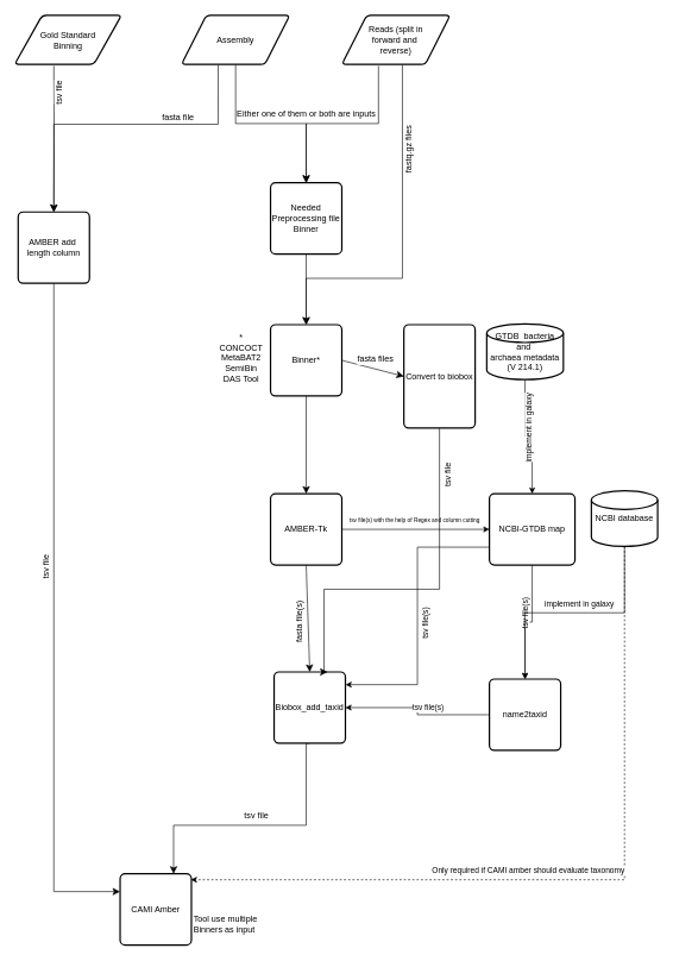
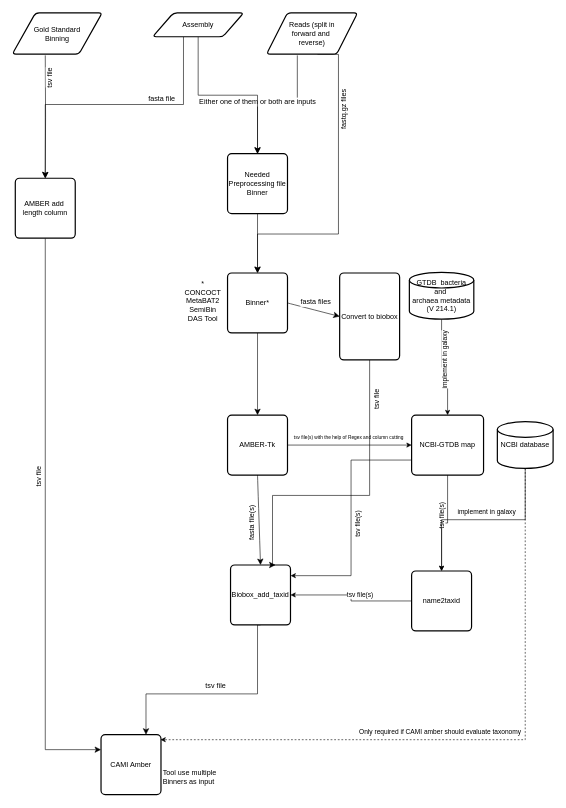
  <mxCell id="0" />
  <mxCell id="1" parent="0" />
  <mxCell id="2" value="tsv file" style="edgeStyle=orthogonalEdgeStyle;rounded=0;orthogonalLoop=1;jettySize=auto;html=1;entryX=0.5;entryY=0;entryDx=0;entryDy=0;fontSize=12;startSize=8;endSize=8;horizontal=0;" parent="1" target="11" edge="1"><mxGeometry x="-0.63" y="8" relative="1" as="geometry"><mxPoint x="75" y="91" as="sourcePoint" /><mxPoint as="offset" /></mxGeometry></mxCell>
  <mxCell id="3" value="Gold Standard&lt;div&gt;Binning&lt;/div&gt;" style="shape=parallelogram;html=1;strokeWidth=2;perimeter=parallelogramPerimeter;whiteSpace=wrap;rounded=1;arcSize=12;size=0.259;" parent="1" vertex="1"><mxGeometry x="20" y="20" width="150" height="69" as="geometry" /></mxCell>
  <mxCell id="4" value="Either one of them or both are inputs" style="edgeStyle=orthogonalEdgeStyle;rounded=0;orthogonalLoop=1;jettySize=auto;html=1;exitX=0.338;exitY=1.029;exitDx=0;exitDy=0;entryX=0.5;entryY=0;entryDx=0;entryDy=0;fontSize=12;startSize=8;endSize=8;exitPerimeter=0;" parent="1" source="6" target="14" edge="1"><mxGeometry x="0.374" y="-14" relative="1" as="geometry"><mxPoint x="14" y="-14" as="offset" /></mxGeometry></mxCell>
  <mxCell id="5" value="fastq.gz files" style="edgeStyle=orthogonalEdgeStyle;rounded=0;orthogonalLoop=1;jettySize=auto;html=1;exitX=0.559;exitY=1.006;exitDx=0;exitDy=0;entryX=0.5;entryY=0;entryDx=0;entryDy=0;fontSize=12;startSize=8;endSize=8;exitPerimeter=0;horizontal=0;" parent="1" source="6" target="30" edge="1"><mxGeometry x="-0.525" y="10" relative="1" as="geometry"><Array as="points"><mxPoint x="564" y="389" /><mxPoint x="429" y="389" /></Array><mxPoint as="offset" /></mxGeometry></mxCell>
- <mxCell id="6" value="Reads (split in&lt;div&gt;forward and&amp;nbsp;&lt;/div&gt;&lt;div&gt;reverse)&lt;/div&gt;" style="shape=parallelogram;html=1;strokeWidth=2;perimeter=parallelogramPerimeter;whiteSpace=wrap;rounded=1;arcSize=12;size=0.23;" parent="1" vertex="1"><mxGeometry x="479" y="20" width="152" height="69" as="geometry" /></mxCell>
+ <mxCell id="6" value="Reads (split in&lt;div&gt;forward and&amp;nbsp;&lt;/div&gt;&lt;div&gt;reverse)&lt;/div&gt;" style="shape=parallelogram;html=1;strokeWidth=2;perimeter=parallelogramPerimeter;whiteSpace=wrap;rounded=1;arcSize=12;size=0.23;" parent="1" vertex="1"><mxGeometry x="444" y="20" width="152" height="69" as="geometry" /></mxCell>
  <mxCell id="7" value="fasta file" style="edgeStyle=orthogonalEdgeStyle;rounded=0;orthogonalLoop=1;jettySize=auto;html=1;exitX=0.339;exitY=1.006;exitDx=0;exitDy=0;entryX=0.5;entryY=0;entryDx=0;entryDy=0;fontSize=12;startSize=8;endSize=8;exitPerimeter=0;" parent="1" source="9" target="11" edge="1"><mxGeometry x="-0.359" y="-10" relative="1" as="geometry"><Array as="points"><mxPoint x="306" y="173" /><mxPoint x="75" y="173" /></Array><mxPoint as="offset" /></mxGeometry></mxCell>
  <mxCell id="8" style="edgeStyle=orthogonalEdgeStyle;rounded=0;orthogonalLoop=1;jettySize=auto;html=1;exitX=0.5;exitY=1;exitDx=0;exitDy=0;fontSize=12;startSize=8;endSize=8;entryX=0.5;entryY=0;entryDx=0;entryDy=0;" parent="1" source="9" target="14" edge="1"><mxGeometry relative="1" as="geometry" /></mxCell>
- <mxCell id="9" value="Assembly" style="shape=parallelogram;html=1;strokeWidth=2;perimeter=parallelogramPerimeter;whiteSpace=wrap;rounded=1;arcSize=12;size=0.23;" parent="1" vertex="1"><mxGeometry x="254" y="20" width="152" height="69" as="geometry" /></mxCell>
+ <mxCell id="9" value="Assembly" style="shape=parallelogram;html=1;strokeWidth=2;perimeter=parallelogramPerimeter;whiteSpace=wrap;rounded=1;arcSize=12;size=0.23;" parent="1" vertex="1"><mxGeometry x="254" y="20" width="152" height="40" as="geometry" /></mxCell>
  <mxCell id="10" value="tsv file" style="edgeStyle=orthogonalEdgeStyle;rounded=0;orthogonalLoop=1;jettySize=auto;html=1;exitX=0.5;exitY=1;exitDx=0;exitDy=0;fontSize=12;startSize=8;endSize=8;entryX=0;entryY=0.25;entryDx=0;entryDy=0;horizontal=0;" parent="1" source="11" target="31" edge="1"><mxGeometry x="-0.159" y="-11" relative="1" as="geometry"><mxPoint x="149" y="1228" as="targetPoint" /><mxPoint as="offset" /><Array as="points"><mxPoint x="75" y="1249" /></Array></mxGeometry></mxCell>
  <mxCell id="11" value="AMBER add&amp;nbsp;&lt;div&gt;length column&lt;/div&gt;" style="rounded=1;whiteSpace=wrap;html=1;absoluteArcSize=1;arcSize=14;strokeWidth=2;" parent="1" vertex="1"><mxGeometry x="25" y="296" width="100" height="100" as="geometry" /></mxCell>
  <mxCell id="12" style="edgeStyle=none;curved=1;rounded=0;orthogonalLoop=1;jettySize=auto;html=1;exitX=0.5;exitY=0;exitDx=0;exitDy=0;fontSize=12;startSize=8;endSize=8;" parent="1" source="11" target="11" edge="1"><mxGeometry relative="1" as="geometry" /></mxCell>
  <mxCell id="13" style="edgeStyle=orthogonalEdgeStyle;rounded=0;orthogonalLoop=1;jettySize=auto;html=1;exitX=0.5;exitY=1;exitDx=0;exitDy=0;entryX=0.5;entryY=0;entryDx=0;entryDy=0;fontSize=12;startSize=8;endSize=8;" parent="1" source="14" target="30" edge="1"><mxGeometry relative="1" as="geometry" /></mxCell>
  <mxCell id="14" value="Needed Preprocessing file Binner" style="rounded=1;whiteSpace=wrap;html=1;absoluteArcSize=1;arcSize=14;strokeWidth=2;" parent="1" vertex="1"><mxGeometry x="379" y="255" width="100" height="100" as="geometry" /></mxCell>
  <mxCell id="15" style="edgeStyle=orthogonalEdgeStyle;rounded=0;orthogonalLoop=1;jettySize=auto;html=1;exitX=0.5;exitY=1;exitDx=0;exitDy=0;entryX=0.5;entryY=0;entryDx=0;entryDy=0;fontSize=12;startSize=8;endSize=8;" parent="1" source="30" target="19" edge="1"><mxGeometry relative="1" as="geometry" /></mxCell>
  <mxCell id="16" value="fasta files" style="edgeStyle=none;curved=1;rounded=0;orthogonalLoop=1;jettySize=auto;html=1;exitX=1;exitY=0.5;exitDx=0;exitDy=0;entryX=0;entryY=0.5;entryDx=0;entryDy=0;fontSize=12;startSize=8;endSize=8;verticalAlign=middle;horizontal=1;" parent="1" source="30" target="24" edge="1"><mxGeometry x="-0.009" y="13" relative="1" as="geometry"><mxPoint as="offset" /></mxGeometry></mxCell>
  <mxCell id="17" value="fasta file(s)" style="edgeStyle=none;curved=1;rounded=0;orthogonalLoop=1;jettySize=auto;html=1;exitX=0.5;exitY=1;exitDx=0;exitDy=0;entryX=0.5;entryY=0;entryDx=0;entryDy=0;fontSize=12;startSize=8;endSize=8;horizontal=0;" parent="1" source="19" target="21" edge="1"><mxGeometry x="0.06" y="-11" relative="1" as="geometry"><mxPoint as="offset" /></mxGeometry></mxCell>
  <mxCell id="18" value="tsv file(s) with the help of Regex and column cutting&amp;nbsp;" style="edgeStyle=orthogonalEdgeStyle;rounded=0;orthogonalLoop=1;jettySize=auto;html=1;exitX=1;exitY=0.5;exitDx=0;exitDy=0;entryX=0;entryY=0.5;entryDx=0;entryDy=0;fontSize=8;" parent="1" source="19" target="27" edge="1"><mxGeometry x="-0.005" y="12" relative="1" as="geometry"><mxPoint as="offset" /></mxGeometry></mxCell>
  <mxCell id="19" value="AMBER-Tk" style="rounded=1;whiteSpace=wrap;html=1;absoluteArcSize=1;arcSize=14;strokeWidth=2;" parent="1" vertex="1"><mxGeometry x="379" y="691" width="100" height="100" as="geometry" /></mxCell>
  <mxCell id="20" value="tsv file" style="edgeStyle=orthogonalEdgeStyle;rounded=0;orthogonalLoop=1;jettySize=auto;html=1;exitX=0.5;exitY=1;exitDx=0;exitDy=0;entryX=0.75;entryY=0;entryDx=0;entryDy=0;fontSize=12;startSize=8;endSize=8;" parent="1" source="21" target="31" edge="1"><mxGeometry x="0.015" y="-13" relative="1" as="geometry"><Array as="points"><mxPoint x="429" y="1156" /><mxPoint x="243" y="1156" /></Array><mxPoint as="offset" /></mxGeometry></mxCell>
  <mxCell id="21" value="Biobox_add_taxid" style="rounded=1;whiteSpace=wrap;html=1;absoluteArcSize=1;arcSize=14;strokeWidth=2;" parent="1" vertex="1"><mxGeometry x="384" y="941" width="100" height="100" as="geometry" /></mxCell>
  <mxCell id="22" value="tsv file" style="edgeStyle=orthogonalEdgeStyle;rounded=0;orthogonalLoop=1;jettySize=auto;html=1;exitX=0.5;exitY=1;exitDx=0;exitDy=0;entryX=0.75;entryY=0;entryDx=0;entryDy=0;fontSize=12;startSize=8;endSize=8;horizontal=0;" parent="1" source="24" target="21" edge="1"><mxGeometry x="-0.739" y="12" relative="1" as="geometry"><Array as="points"><mxPoint x="616" y="825" /><mxPoint x="454" y="825" /></Array><mxPoint as="offset" /></mxGeometry></mxCell>
  <mxCell id="23" value="&lt;div&gt;*&lt;/div&gt;CONCOCT&lt;div&gt;MetaBAT2&lt;/div&gt;&lt;div&gt;SemiBin&lt;/div&gt;&lt;div&gt;DAS Tool&lt;/div&gt;" style="whiteSpace=wrap;html=1;strokeColor=none;" parent="1" vertex="1"><mxGeometry x="278" y="453" width="120" height="96" as="geometry" /></mxCell>
  <mxCell id="24" value="Convert to biobox" style="rounded=1;whiteSpace=wrap;html=1;absoluteArcSize=1;arcSize=14;strokeWidth=2;" parent="1" vertex="1"><mxGeometry x="566" y="454" width="100" height="145" as="geometry" /></mxCell>
  <mxCell id="25" value="Tool use multiple Binners as input&amp;nbsp;" style="rounded=0;whiteSpace=wrap;html=1;strokeColor=none;" parent="1" vertex="1"><mxGeometry x="256" y="1264" width="120" height="60" as="geometry" /></mxCell>
  <mxCell id="26" value="tsv file(s)" style="edgeStyle=orthogonalEdgeStyle;rounded=0;orthogonalLoop=1;jettySize=auto;html=1;exitX=0.5;exitY=1;exitDx=0;exitDy=0;entryX=0.5;entryY=0;entryDx=0;entryDy=0;horizontal=0;" parent="1" source="27" target="33" edge="1"><mxGeometry x="-0.2" y="-10" relative="1" as="geometry"><mxPoint as="offset" /></mxGeometry></mxCell>
  <mxCell id="27" value="NCBI-GTDB map" style="rounded=1;whiteSpace=wrap;html=1;absoluteArcSize=1;arcSize=14;strokeWidth=2;verticalAlign=middle;align=center;" parent="1" vertex="1"><mxGeometry x="686" y="691" width="120" height="100" as="geometry" /></mxCell>
  <mxCell id="28" value="implement in galaxy" style="edgeStyle=orthogonalEdgeStyle;rounded=0;orthogonalLoop=1;jettySize=auto;html=1;exitX=0.5;exitY=1;exitDx=0;exitDy=0;exitPerimeter=0;entryX=0.5;entryY=0;entryDx=0;entryDy=0;horizontal=0;" parent="1" source="29" target="27" edge="1"><mxGeometry x="0.007" y="12" relative="1" as="geometry"><mxPoint as="offset" /></mxGeometry></mxCell>
  <mxCell id="29" value="&lt;div style=&quot;&quot;&gt;&lt;span style=&quot;background-color: initial;&quot;&gt;GTDB&amp;nbsp; bacteria and&amp;nbsp;&lt;/span&gt;&lt;/div&gt;&lt;div style=&quot;&quot;&gt;&lt;span style=&quot;background-color: initial;&quot;&gt;archaea metadata (V 214.1)&lt;/span&gt;&lt;/div&gt;" style="strokeWidth=2;html=1;shape=mxgraph.flowchart.database;whiteSpace=wrap;align=center;verticalAlign=middle;" parent="1" vertex="1"><mxGeometry x="682.25" y="453" width="107.5" height="78" as="geometry" /></mxCell>
  <mxCell id="30" value="Binner*" style="rounded=1;whiteSpace=wrap;html=1;absoluteArcSize=1;arcSize=14;strokeWidth=2;" parent="1" vertex="1"><mxGeometry x="379" y="454" width="100" height="100" as="geometry" /></mxCell>
  <mxCell id="31" value="CAMI Amber" style="rounded=1;whiteSpace=wrap;html=1;absoluteArcSize=1;arcSize=14;strokeWidth=2;" parent="1" vertex="1"><mxGeometry x="168" y="1224" width="100" height="100" as="geometry" /></mxCell>
  <mxCell id="32" value="tsv file(s)" style="edgeStyle=orthogonalEdgeStyle;rounded=0;orthogonalLoop=1;jettySize=auto;html=1;exitX=0;exitY=0.5;exitDx=0;exitDy=0;entryX=1;entryY=0.5;entryDx=0;entryDy=0;" parent="1" source="33" target="21" edge="1"><mxGeometry x="-0.184" y="-10" relative="1" as="geometry"><mxPoint as="offset" /></mxGeometry></mxCell>
  <mxCell id="33" value="name2taxid" style="rounded=1;whiteSpace=wrap;html=1;absoluteArcSize=1;arcSize=14;strokeWidth=2;" parent="1" vertex="1"><mxGeometry x="686" y="951" width="100" height="100" as="geometry" /></mxCell>
  <mxCell id="34" value="tsv file(s)" style="edgeStyle=orthogonalEdgeStyle;rounded=0;orthogonalLoop=1;jettySize=auto;html=1;exitX=0;exitY=0.75;exitDx=0;exitDy=0;entryX=1.002;entryY=0.178;entryDx=0;entryDy=0;entryPerimeter=0;horizontal=0;" parent="1" source="27" target="21" edge="1"><mxGeometry x="0.055" y="11" relative="1" as="geometry"><mxPoint as="offset" /></mxGeometry></mxCell>
  <mxCell id="35" value="implement in galaxy" style="edgeStyle=orthogonalEdgeStyle;rounded=0;orthogonalLoop=1;jettySize=auto;html=1;exitX=0.5;exitY=1;exitDx=0;exitDy=0;exitPerimeter=0;entryX=0.5;entryY=0;entryDx=0;entryDy=0;" parent="1" source="37" target="33" edge="1"><mxGeometry x="-0.034" y="-13" relative="1" as="geometry"><mxPoint as="offset" /></mxGeometry></mxCell>
  <mxCell id="36" value="Only required if CAMI amber should evaluate taxonomy&amp;nbsp;" style="edgeStyle=orthogonalEdgeStyle;rounded=0;orthogonalLoop=1;jettySize=auto;html=1;exitX=0.5;exitY=1;exitDx=0;exitDy=0;exitPerimeter=0;entryX=0.992;entryY=0.084;entryDx=0;entryDy=0;entryPerimeter=0;dashed=1;" parent="1" source="37" target="31" edge="1"><mxGeometry x="0.118" y="-12" relative="1" as="geometry"><mxPoint as="offset" /></mxGeometry></mxCell>
- <mxCell id="37" value="NCBI database" style="strokeWidth=2;html=1;shape=mxgraph.flowchart.database;whiteSpace=wrap;" parent="1" vertex="1"><mxGeometry x="829" y="687" width="93" height="78" as="geometry" /></mxCell>
+ <mxCell id="37" value="NCBI database" style="strokeWidth=2;html=1;shape=mxgraph.flowchart.database;whiteSpace=wrap;" parent="1" vertex="1"><mxGeometry x="829" y="702" width="93" height="78" as="geometry" /></mxCell>
